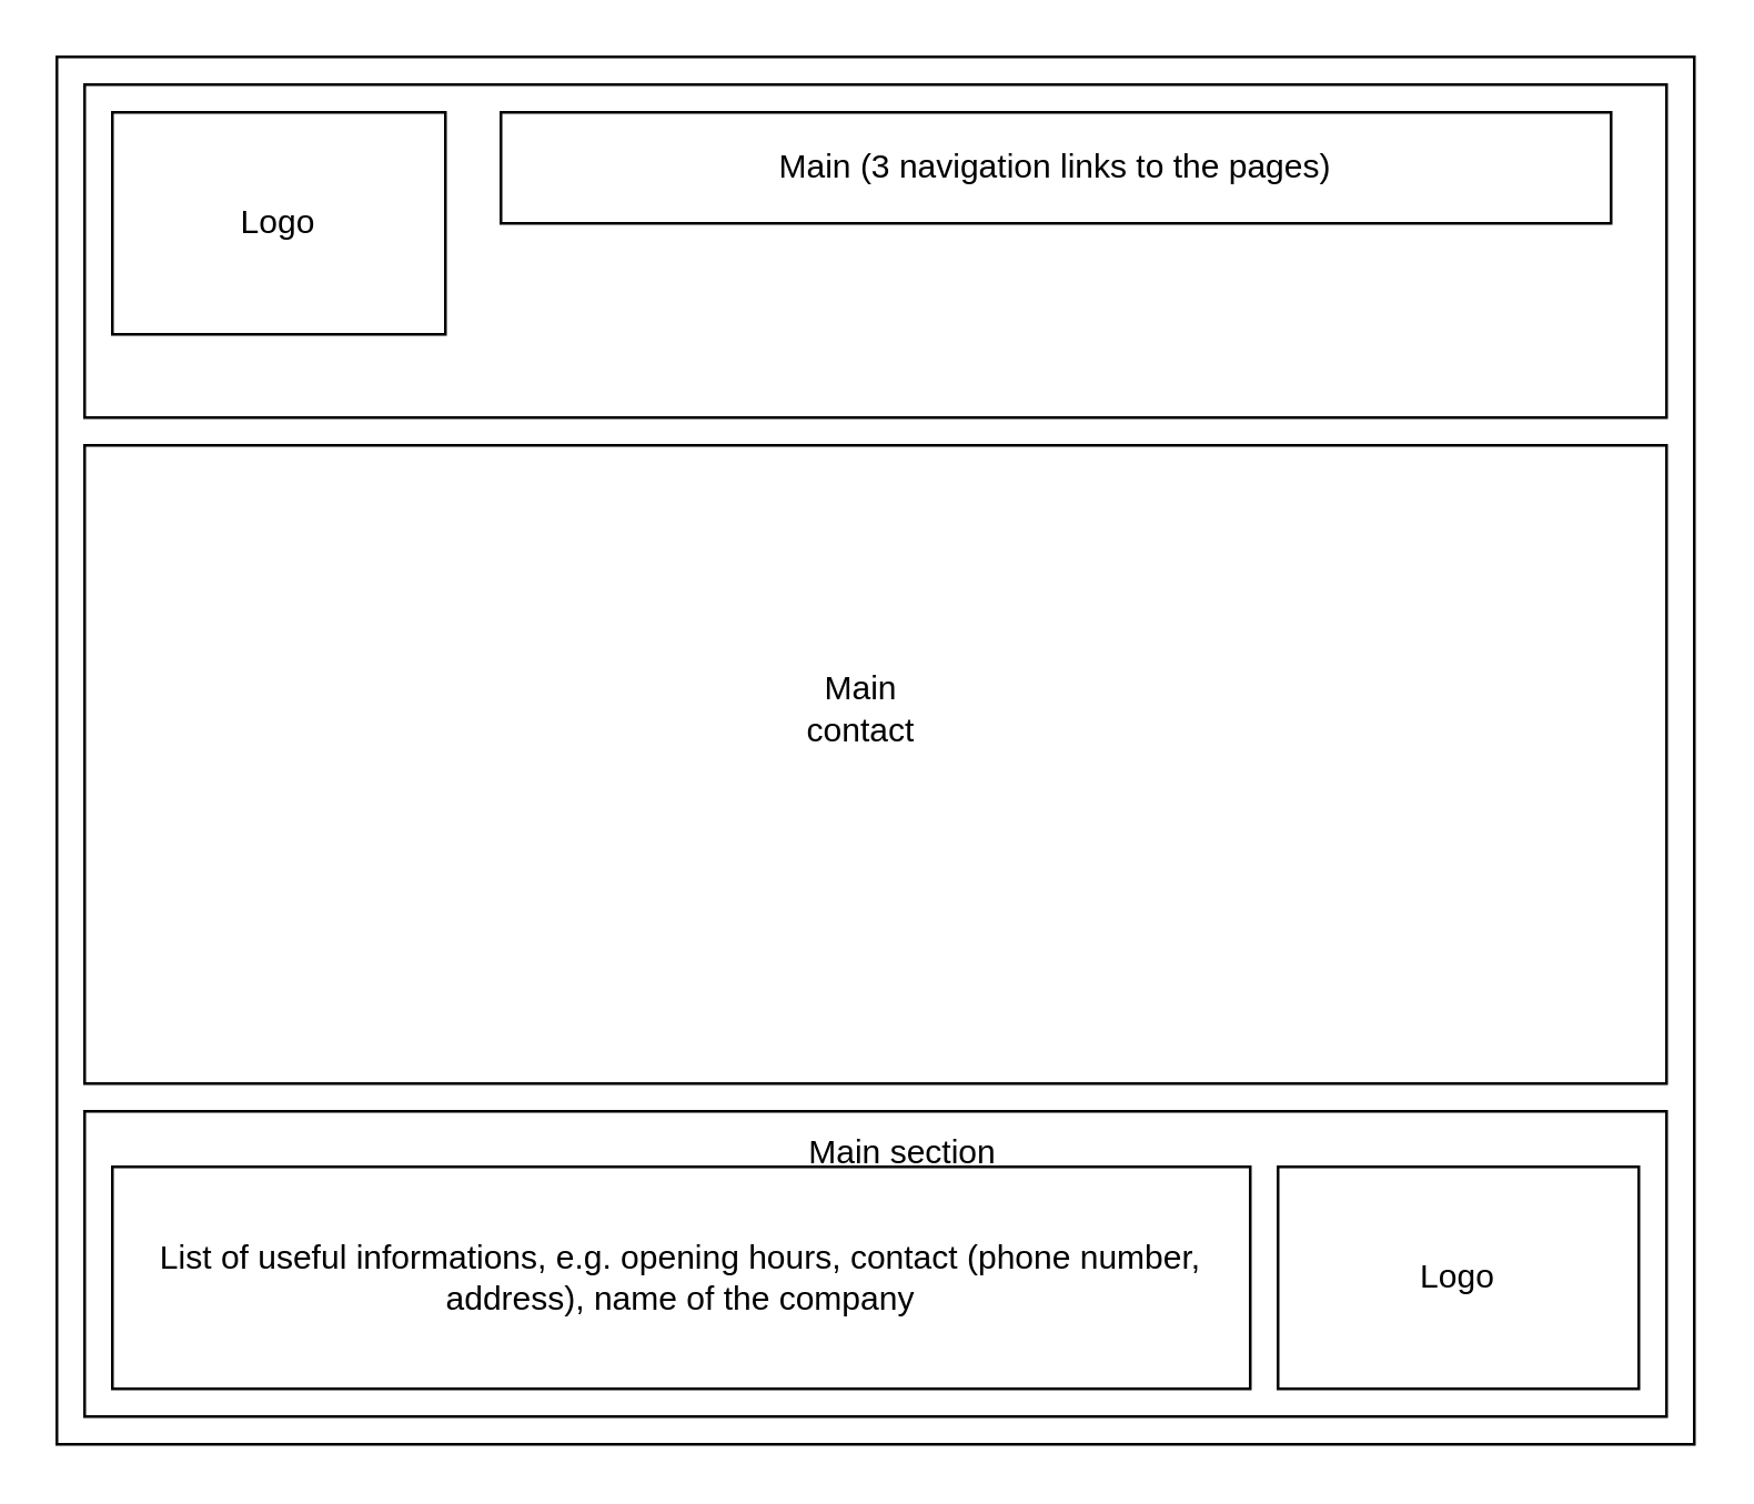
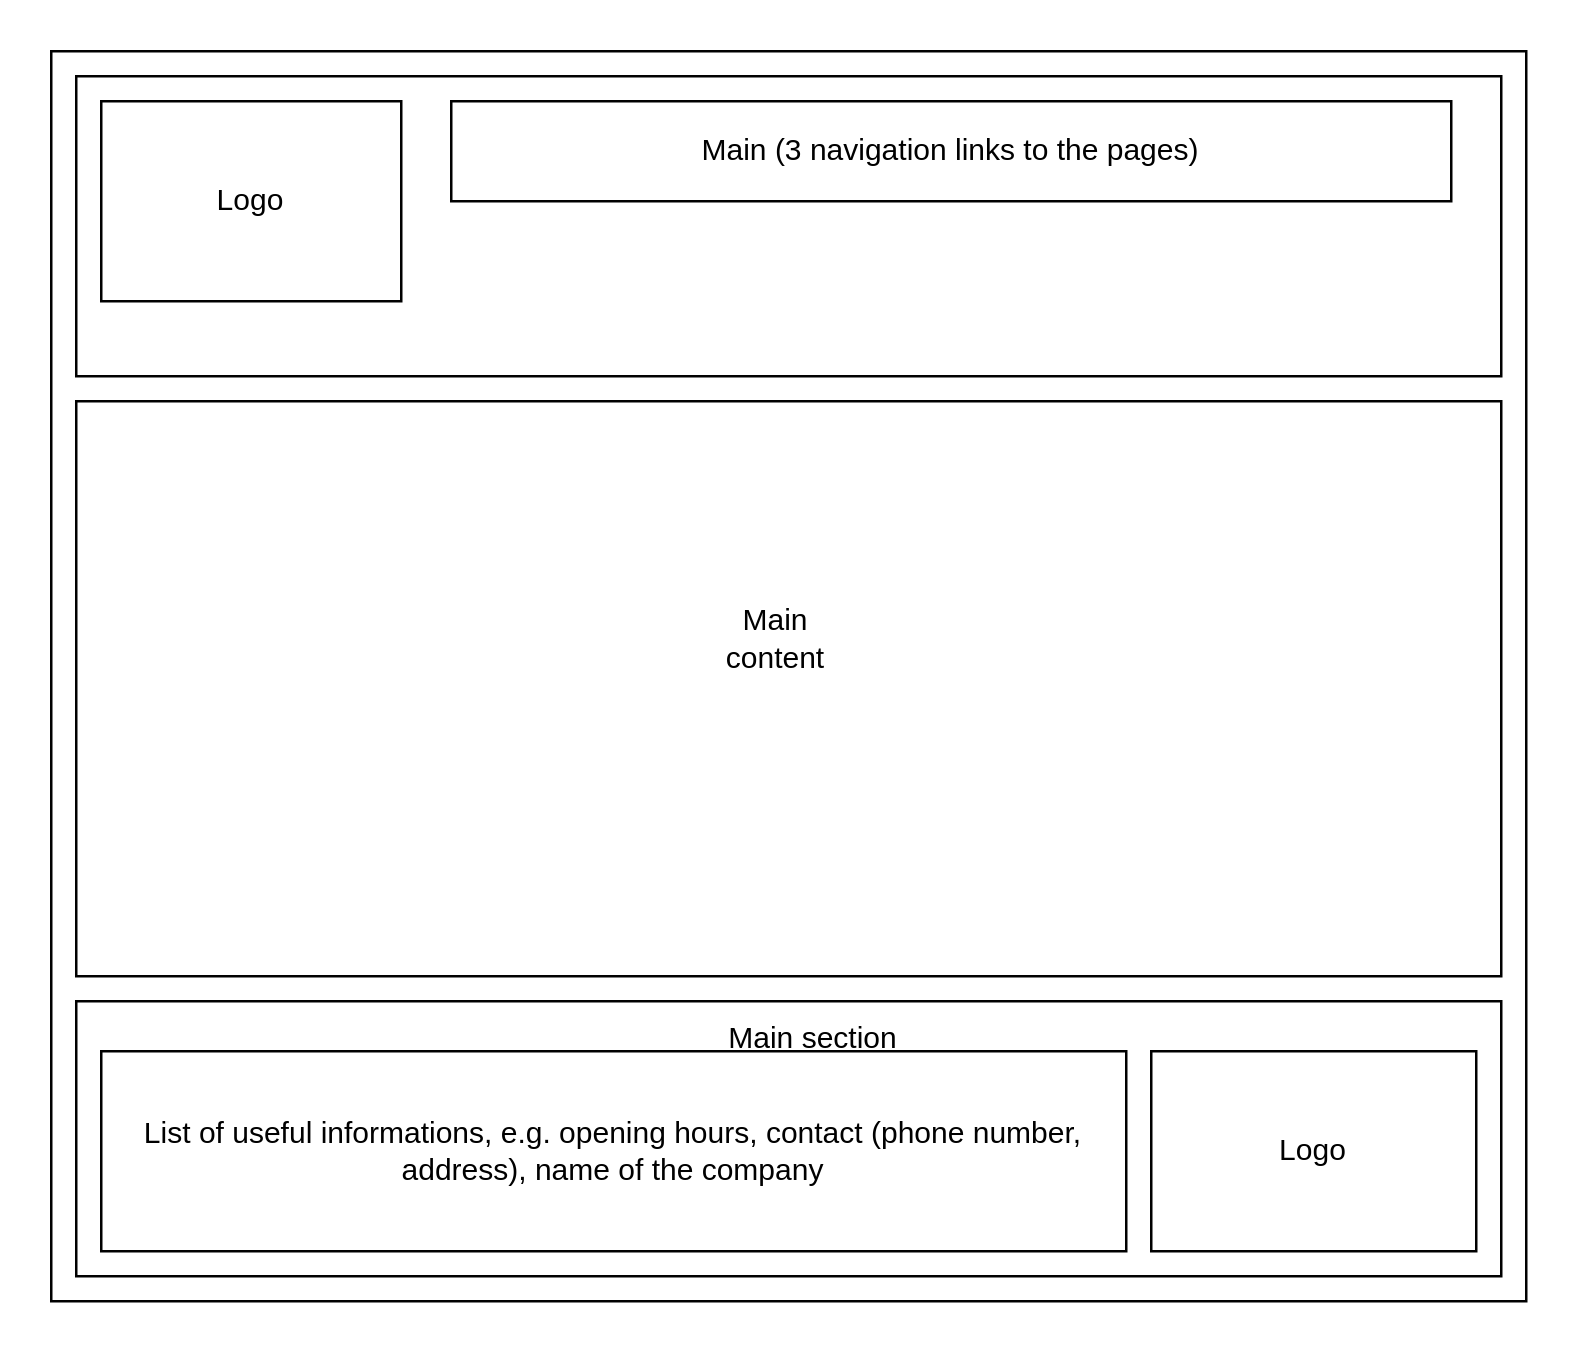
  <mxCell id="0" />
  <mxCell id="1" parent="0" />
  <mxCell id="2" value="" style="rounded=0;whiteSpace=wrap;html=1;" vertex="1" parent="1"><mxGeometry x="20" y="20" width="590" height="500" as="geometry" /></mxCell>
  <mxCell id="3" value="" style="rounded=0;whiteSpace=wrap;html=1;" vertex="1" parent="1"><mxGeometry x="30" y="30" width="570" height="120" as="geometry" /></mxCell>
  <mxCell id="4" value="" style="rounded=0;whiteSpace=wrap;html=1;" vertex="1" parent="1"><mxGeometry x="40" y="40" width="120" height="80" as="geometry" /></mxCell>
  <mxCell id="5" value="Logo" style="text;html=1;strokeColor=none;fillColor=none;align=center;verticalAlign=middle;whiteSpace=wrap;rounded=0;" vertex="1" parent="1"><mxGeometry x="70" y="65" width="60" height="30" as="geometry" /></mxCell>
  <mxCell id="6" value="Main (3 navigation links to the pages)" style="rounded=0;whiteSpace=wrap;html=1;" vertex="1" parent="1"><mxGeometry x="180" y="40" width="400" height="40" as="geometry" /></mxCell>
  <mxCell id="7" value="" style="rounded=0;whiteSpace=wrap;html=1;" vertex="1" parent="1"><mxGeometry x="30" y="400" width="570" height="110" as="geometry" /></mxCell>
  <mxCell id="8" value="" style="rounded=0;whiteSpace=wrap;html=1;" vertex="1" parent="1"><mxGeometry x="30" y="160" width="570" height="230" as="geometry" /></mxCell>
- <mxCell id="9" value="Main contact" style="text;html=1;strokeColor=none;fillColor=none;align=center;verticalAlign=middle;whiteSpace=wrap;rounded=0;" vertex="1" parent="1"><mxGeometry x="280" y="240" width="60" height="30" as="geometry" /></mxCell>
+ <mxCell id="9" value="Main content" style="text;html=1;strokeColor=none;fillColor=none;align=center;verticalAlign=middle;whiteSpace=wrap;rounded=0;" vertex="1" parent="1"><mxGeometry x="280" y="240" width="60" height="30" as="geometry" /></mxCell>
  <mxCell id="10" value="Logo" style="rounded=0;whiteSpace=wrap;html=1;" vertex="1" parent="1"><mxGeometry x="460" y="420" width="130" height="80" as="geometry" /></mxCell>
  <mxCell id="11" value="List of useful informations, e.g. opening hours, contact (phone number, address), name of the company" style="rounded=0;whiteSpace=wrap;html=1;" vertex="1" parent="1"><mxGeometry x="40" y="420" width="410" height="80" as="geometry" /></mxCell>
  <mxCell id="12" value="Main section" style="text;html=1;strokeColor=none;fillColor=none;align=center;verticalAlign=middle;whiteSpace=wrap;rounded=0;" vertex="1" parent="1"><mxGeometry x="260" y="400" width="130" height="30" as="geometry" /></mxCell>
